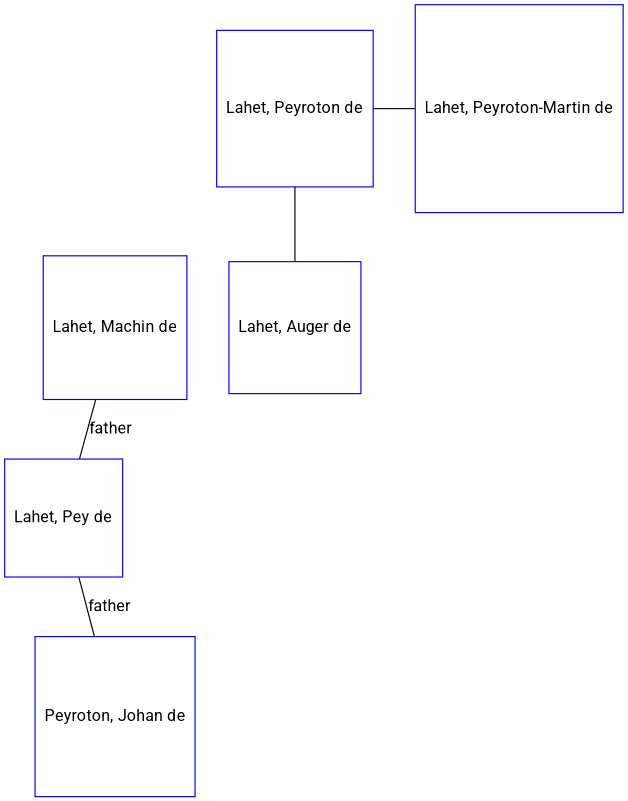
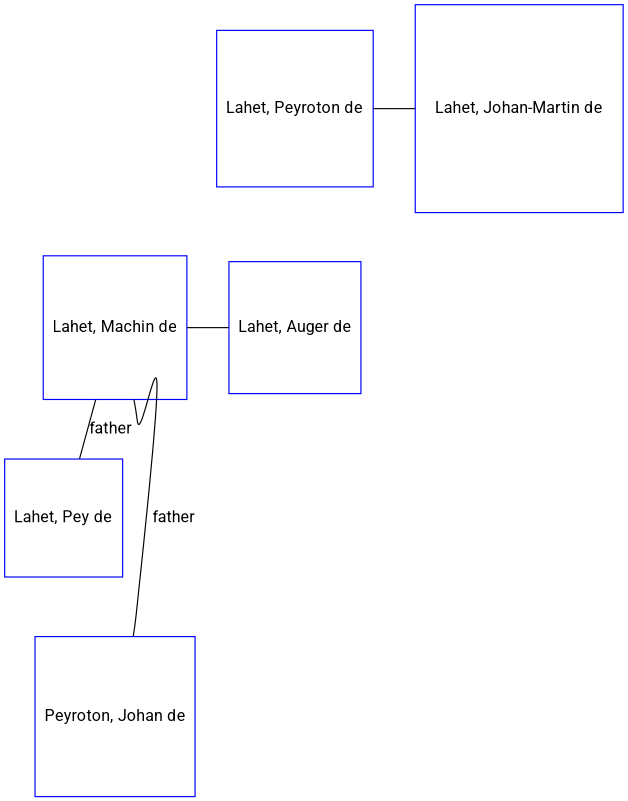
  digraph {
    fontname=Roboto
    node [color=blue fontname=Roboto regular=1 shape=box]
    edge [dir=none fontname=Roboto]
    n1 [label="Lahet, Machin de"]
    n2 [label="Lahet, Auger de"]
    n3 [label="Lahet, Peyroton de"]
-   n4 [label="Lahet, Peyroton-Martin de"]
+   n4 [label="Lahet, Johan-Martin de"]
    n5 [label="Lahet, Pey de"]
    n6 [label="Peyroton, Johan de"]
    subgraph sub_1 {
      rank=same
      n1
      n2
    }
    subgraph sub_2 {
      rank=same
      n3
      n4
    }
-   n3 -> n2
+   n1 -> n2
    n1 -> n5 [arrowsize=0.0 label=father]
    n3 -> n4
-   n5 -> n6 [arrowsize=0.0 label=father]
+   n1 -> n6 [arrowsize=0.0 label=father]
  }
